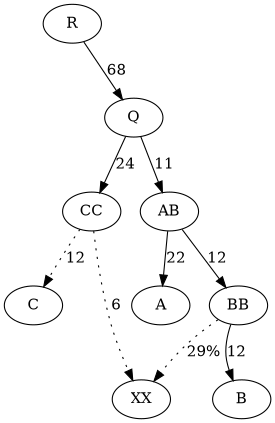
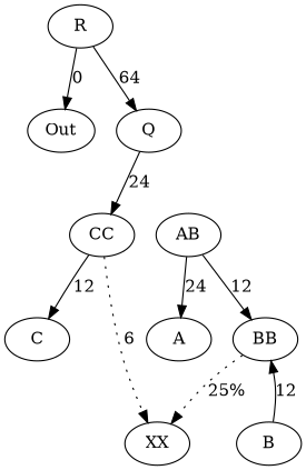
  digraph {
+   n1 [label=Out]
    n2 [label=A]
    n3 [label=C]
    n4 [label=B]
    R
    Q
    CC
    AB
    XX
    BB
-   R -> Q [label=68]
+   R -> n1 [label=0]
+   R -> Q [label=64]
    Q -> CC [label=24]
-   Q -> AB [label=11]
-   CC -> n3 [label=12 style=dotted]
+   CC -> n3 [label=12]
    CC -> XX [label=6 style=dotted]
-   AB -> n2 [label=22]
+   AB -> n2 [label=24]
    AB -> BB [label=12]
-   BB -> n4 [label=12]
-   BB -> XX [label="29%" style=dotted]
+   n4 -> BB [label=12]
+   BB -> XX [label="25%" style=dotted]
  }
